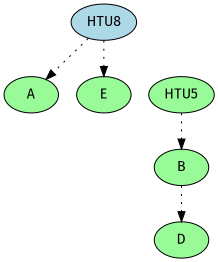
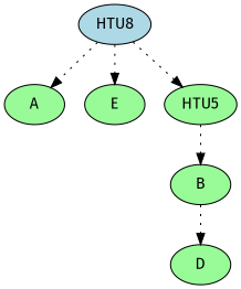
  digraph {
    fontname="Fira Sans"
    node [fillcolor=palegreen fontname="Fira Sans" style=filled]
    edge [fontname="Fira Sans" style=dotted]
    n1 [label=A]
    n2 [label=B]
    n3 [label=D]
    n4 [label=E]
    n5 [label=HTU5]
    n6 [fillcolor=lightblue label=HTU8]
    n2 -> n3
    n5 -> n2
    n6 -> n1
    n6 -> n4
+   n6 -> n5
  }
